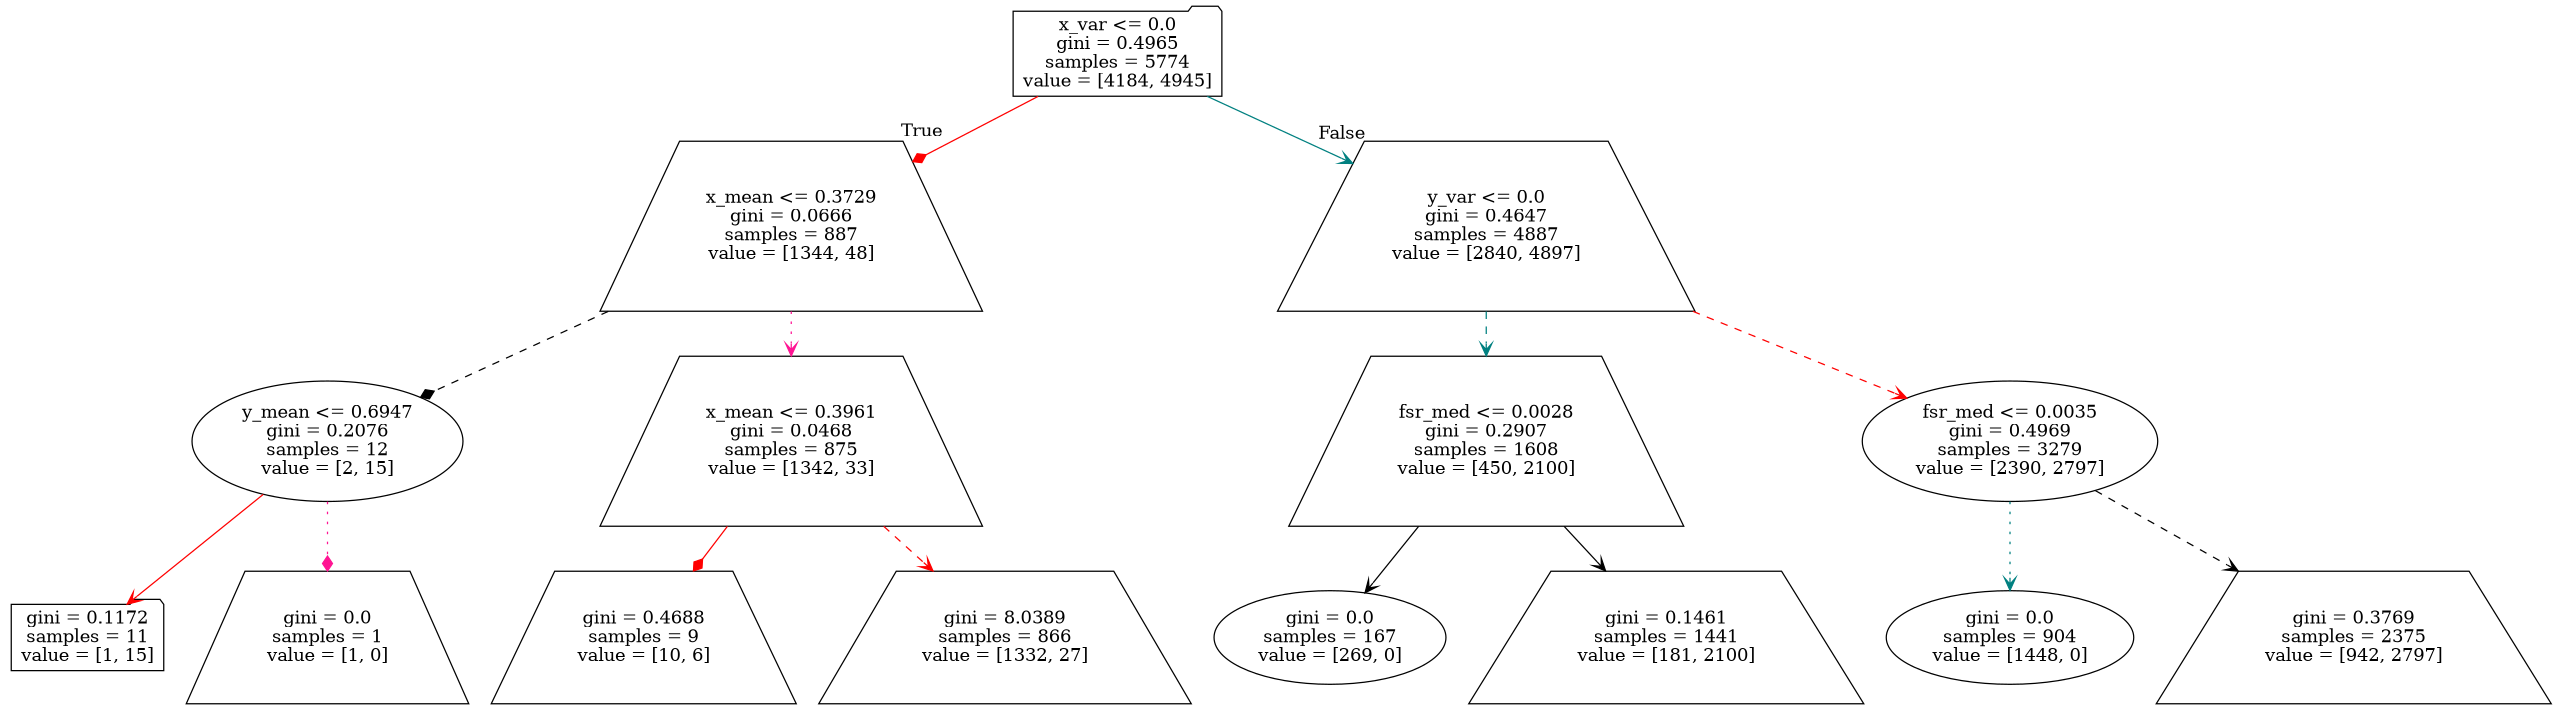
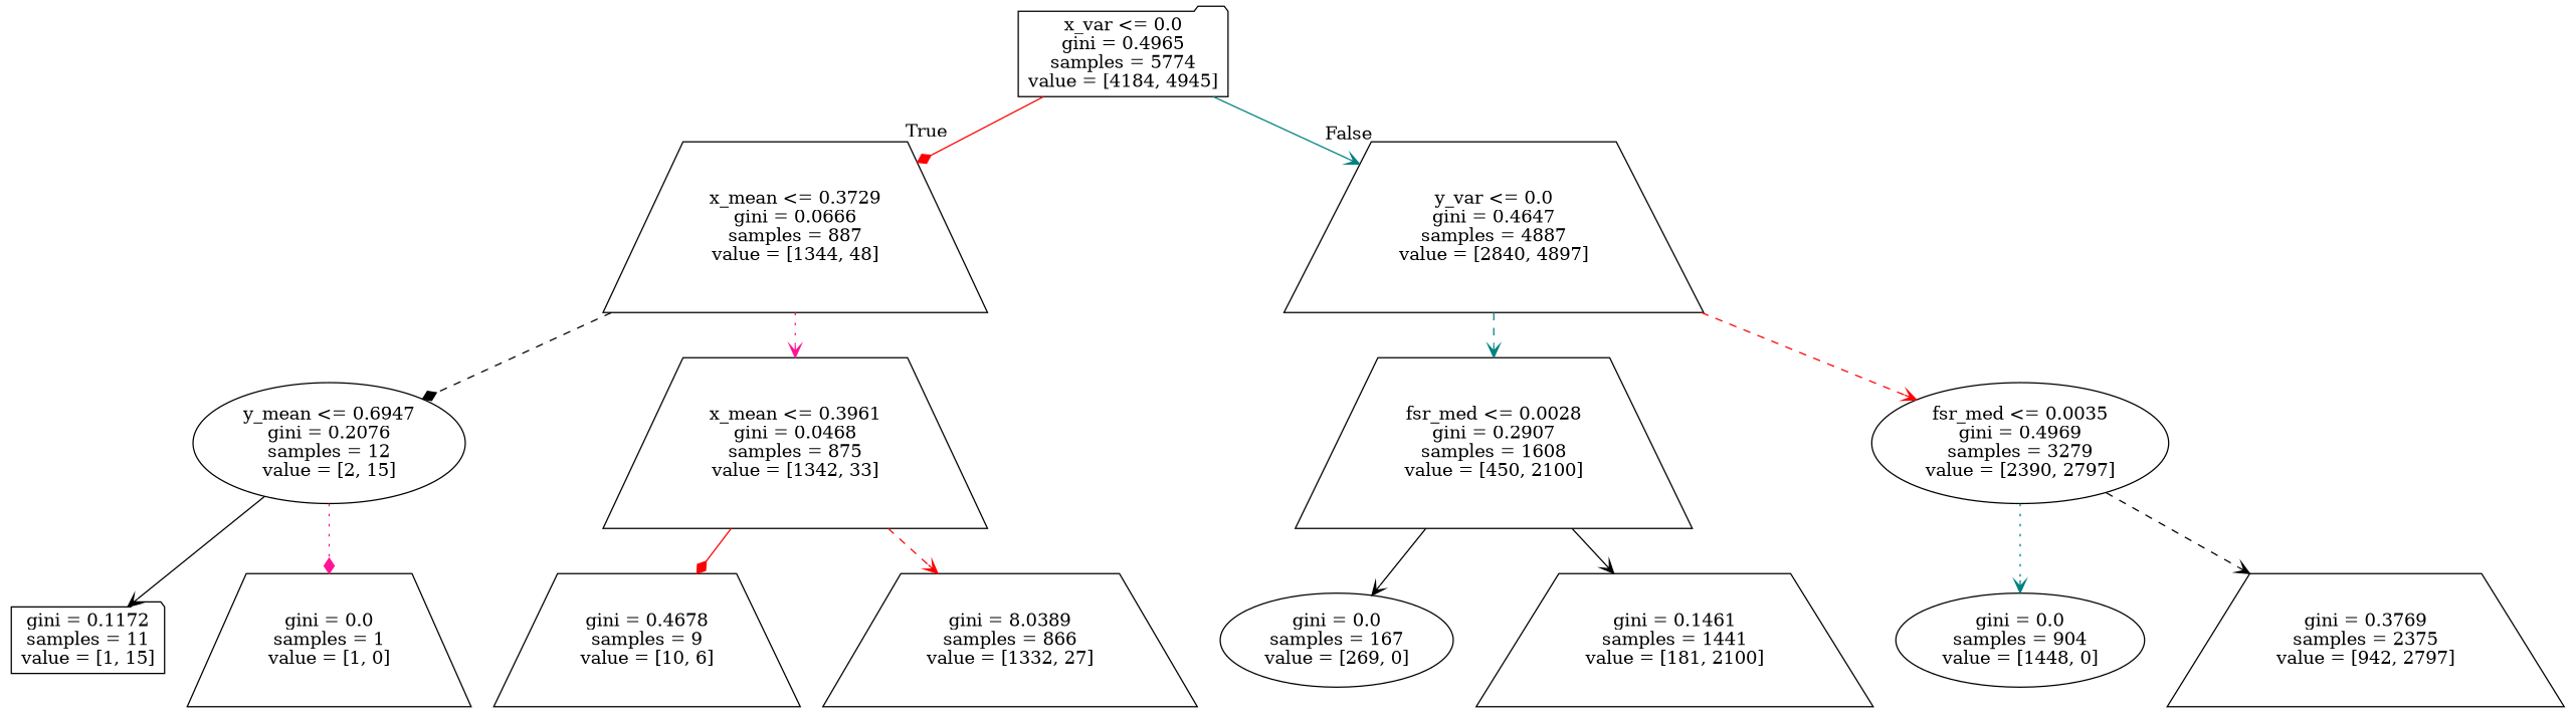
  digraph {
    node [shape=trapezium]
    edge [arrowhead=vee color=red style=solid]
    n1 [label="x_var <= 0.0\ngini = 0.4965\nsamples = 5774\nvalue = [4184, 4945]" shape=folder]
    n2 [label="x_mean <= 0.3729\ngini = 0.0666\nsamples = 887\nvalue = [1344, 48]"]
    n3 [label="y_var <= 0.0\ngini = 0.4647\nsamples = 4887\nvalue = [2840, 4897]"]
    n4 [label="y_mean <= 0.6947\ngini = 0.2076\nsamples = 12\nvalue = [2, 15]" shape=ellipse]
    n5 [label="x_mean <= 0.3961\ngini = 0.0468\nsamples = 875\nvalue = [1342, 33]"]
    n6 [label="fsr_med <= 0.0028\ngini = 0.2907\nsamples = 1608\nvalue = [450, 2100]"]
    n7 [label="fsr_med <= 0.0035\ngini = 0.4969\nsamples = 3279\nvalue = [2390, 2797]" shape=ellipse]
    n8 [label="gini = 0.1172\nsamples = 11\nvalue = [1, 15]" shape=folder]
    n9 [label="gini = 0.0\nsamples = 1\nvalue = [1, 0]"]
-   n10 [label="gini = 0.4688\nsamples = 9\nvalue = [10, 6]"]
+   n10 [label="gini = 0.4678\nsamples = 9\nvalue = [10, 6]"]
    n11 [label="gini = 8.0389\nsamples = 866\nvalue = [1332, 27]"]
    n12 [label="gini = 0.0\nsamples = 167\nvalue = [269, 0]" shape=ellipse]
    n13 [label="gini = 0.1461\nsamples = 1441\nvalue = [181, 2100]"]
    n14 [label="gini = 0.0\nsamples = 904\nvalue = [1448, 0]" shape=ellipse]
    n15 [label="gini = 0.3769\nsamples = 2375\nvalue = [942, 2797]"]
    n1 -> n2 [arrowhead=diamond headlabel=True labelangle=45 labeldistance=2.5]
    n1 -> n3 [color=teal headlabel=False labelangle=-45 labeldistance=2.5]
    n2 -> n4 [arrowhead=diamond color=black style=dashed]
    n2 -> n5 [color=deeppink style=dotted]
    n3 -> n6 [color=teal style=dashed]
    n3 -> n7 [style=dashed]
-   n4 -> n8
+   n4 -> n8 [color=black]
    n4 -> n9 [arrowhead=diamond color=deeppink style=dotted]
    n5 -> n10 [arrowhead=diamond]
    n5 -> n11 [style=dashed]
    n6 -> n12 [color=black]
    n6 -> n13 [color=black]
    n7 -> n14 [color=teal style=dotted]
    n7 -> n15 [color=black style=dashed]
  }
